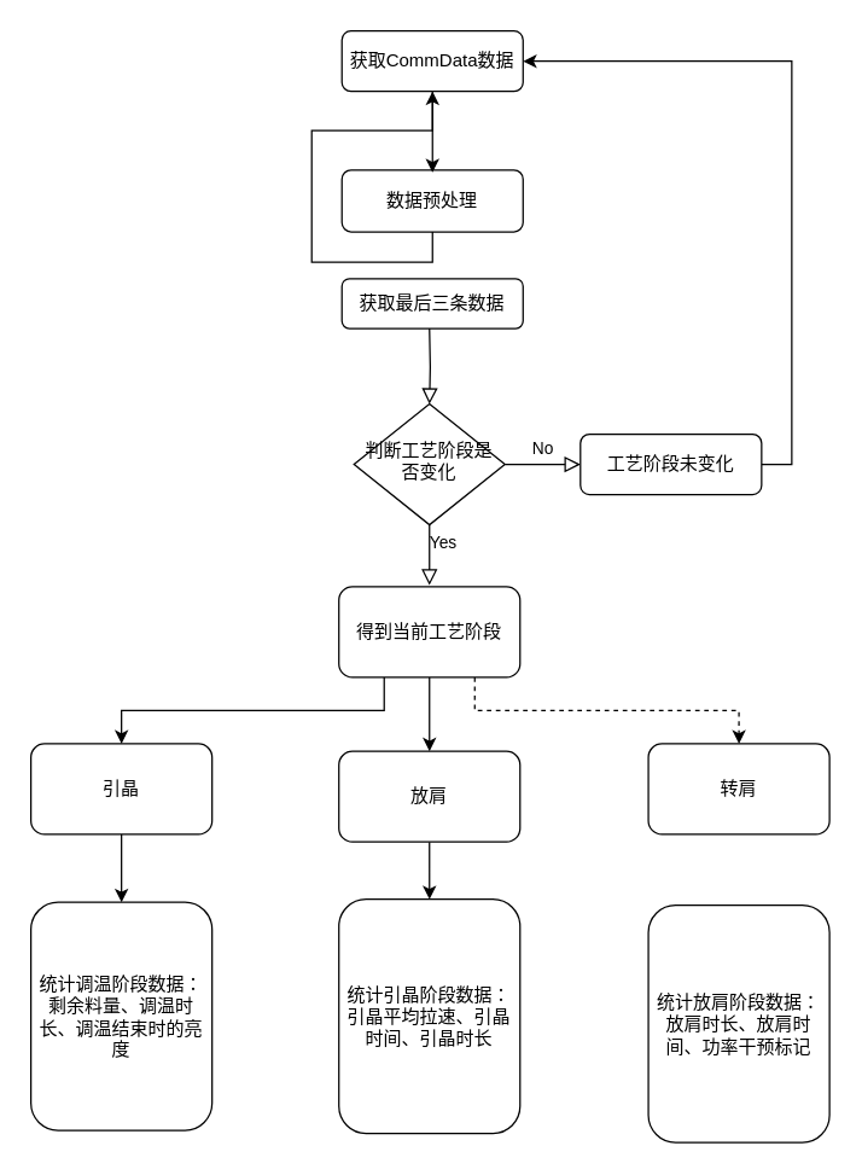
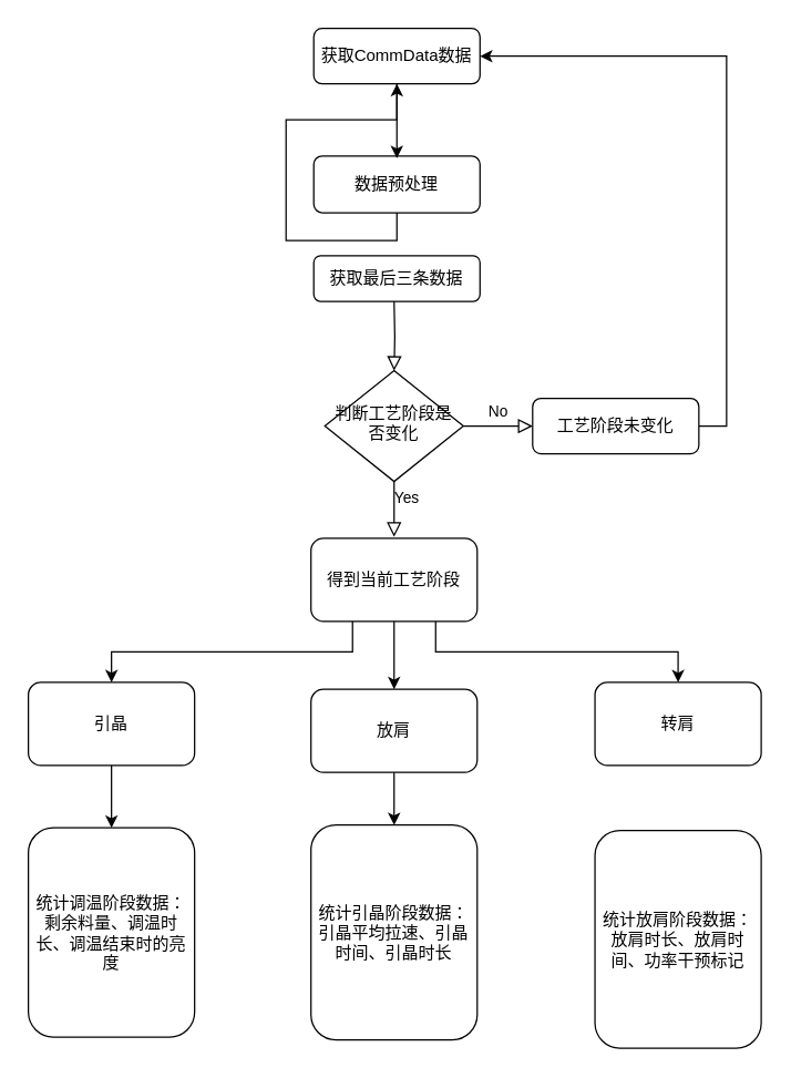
  <mxCell id="0" />
  <mxCell id="1" parent="0" />
  <mxCell id="2" value="" style="rounded=0;html=1;jettySize=auto;orthogonalLoop=1;fontSize=11;endArrow=block;endFill=0;endSize=8;strokeWidth=1;shadow=0;labelBackgroundColor=none;edgeStyle=orthogonalEdgeStyle;" parent="1" target="5" edge="1"><mxGeometry relative="1" as="geometry"><mxPoint x="284" y="217" as="sourcePoint" /></mxGeometry></mxCell>
  <mxCell id="3" value="Yes" style="rounded=0;html=1;jettySize=auto;orthogonalLoop=1;fontSize=11;endArrow=block;endFill=0;endSize=8;strokeWidth=1;shadow=0;labelBackgroundColor=none;edgeStyle=orthogonalEdgeStyle;" parent="1" source="5" edge="1"><mxGeometry x="-0.407" y="9" relative="1" as="geometry"><mxPoint as="offset" /><mxPoint x="284" y="387" as="targetPoint" /></mxGeometry></mxCell>
  <mxCell id="4" value="No" style="edgeStyle=orthogonalEdgeStyle;rounded=0;html=1;jettySize=auto;orthogonalLoop=1;fontSize=11;endArrow=block;endFill=0;endSize=8;strokeWidth=1;shadow=0;labelBackgroundColor=none;" parent="1" source="5" target="7" edge="1"><mxGeometry y="10" relative="1" as="geometry"><mxPoint as="offset" /></mxGeometry></mxCell>
  <mxCell id="5" value="判断工艺阶段是否变化" style="rhombus;whiteSpace=wrap;html=1;shadow=0;fontFamily=Helvetica;fontSize=12;align=center;strokeWidth=1;spacing=6;spacingTop=-4;" parent="1" vertex="1"><mxGeometry x="234" y="267" width="100" height="80" as="geometry" /></mxCell>
  <mxCell id="6" style="edgeStyle=orthogonalEdgeStyle;rounded=0;orthogonalLoop=1;jettySize=auto;html=1;exitX=1;exitY=0.5;exitDx=0;exitDy=0;entryX=1;entryY=0.5;entryDx=0;entryDy=0;" edge="1" parent="1" source="7" target="11"><mxGeometry relative="1" as="geometry" /></mxCell>
  <mxCell id="7" value="工艺阶段未变化" style="rounded=1;whiteSpace=wrap;html=1;fontSize=12;glass=0;strokeWidth=1;shadow=0;" parent="1" vertex="1"><mxGeometry x="384" y="287" width="120" height="40" as="geometry" /></mxCell>
  <mxCell id="8" style="edgeStyle=orthogonalEdgeStyle;rounded=0;orthogonalLoop=1;jettySize=auto;html=1;exitX=0.5;exitY=1;exitDx=0;exitDy=0;" edge="1" parent="1" source="9" target="11"><mxGeometry relative="1" as="geometry" /></mxCell>
  <mxCell id="9" value="数据预处理" style="rounded=1;whiteSpace=wrap;html=1;" vertex="1" parent="1"><mxGeometry x="226" y="112" width="120" height="41" as="geometry" /></mxCell>
  <mxCell id="10" style="edgeStyle=orthogonalEdgeStyle;rounded=0;orthogonalLoop=1;jettySize=auto;html=1;exitX=0.5;exitY=1;exitDx=0;exitDy=0;" edge="1" parent="1" source="11"><mxGeometry relative="1" as="geometry"><mxPoint x="286" y="113.667" as="targetPoint" /></mxGeometry></mxCell>
  <mxCell id="11" value="获取CommData数据" style="rounded=1;whiteSpace=wrap;html=1;fontSize=12;glass=0;strokeWidth=1;shadow=0;" vertex="1" parent="1"><mxGeometry x="226" y="20" width="120" height="40" as="geometry" /></mxCell>
  <mxCell id="12" value="获取最后三条数据" style="rounded=1;whiteSpace=wrap;html=1;" vertex="1" parent="1"><mxGeometry x="226" y="184" width="120" height="33" as="geometry" /></mxCell>
  <mxCell id="13" style="edgeStyle=orthogonalEdgeStyle;rounded=0;orthogonalLoop=1;jettySize=auto;html=1;exitX=0.25;exitY=1;exitDx=0;exitDy=0;" edge="1" parent="1" source="16" target="18"><mxGeometry relative="1" as="geometry" /></mxCell>
  <mxCell id="14" style="edgeStyle=orthogonalEdgeStyle;rounded=0;orthogonalLoop=1;jettySize=auto;html=1;exitX=0.5;exitY=1;exitDx=0;exitDy=0;entryX=0.5;entryY=0;entryDx=0;entryDy=0;" edge="1" parent="1" source="16" target="20"><mxGeometry relative="1" as="geometry" /></mxCell>
- <mxCell id="15" style="edgeStyle=orthogonalEdgeStyle;rounded=0;orthogonalLoop=1;jettySize=auto;html=1;exitX=0.75;exitY=1;exitDx=0;exitDy=0;entryX=0.5;entryY=0;entryDx=0;entryDy=0;dashed=1;" edge="1" parent="1" source="16" target="21"><mxGeometry relative="1" as="geometry" /></mxCell>
+ <mxCell id="15" style="edgeStyle=orthogonalEdgeStyle;rounded=0;orthogonalLoop=1;jettySize=auto;html=1;exitX=0.75;exitY=1;exitDx=0;exitDy=0;entryX=0.5;entryY=0;entryDx=0;entryDy=0;" edge="1" parent="1" source="16" target="21"><mxGeometry relative="1" as="geometry" /></mxCell>
  <mxCell id="16" value="得到当前工艺阶段" style="rounded=1;whiteSpace=wrap;html=1;" vertex="1" parent="1"><mxGeometry x="224" y="388" width="120" height="60" as="geometry" /></mxCell>
  <mxCell id="17" style="edgeStyle=orthogonalEdgeStyle;rounded=0;orthogonalLoop=1;jettySize=auto;html=1;exitX=0.5;exitY=1;exitDx=0;exitDy=0;" edge="1" parent="1" source="18"><mxGeometry relative="1" as="geometry"><mxPoint x="80" y="597" as="targetPoint" /></mxGeometry></mxCell>
  <mxCell id="18" value="引晶" style="rounded=1;whiteSpace=wrap;html=1;" vertex="1" parent="1"><mxGeometry x="20" y="492" width="120" height="60" as="geometry" /></mxCell>
  <mxCell id="19" style="edgeStyle=orthogonalEdgeStyle;rounded=0;orthogonalLoop=1;jettySize=auto;html=1;exitX=0.5;exitY=1;exitDx=0;exitDy=0;" edge="1" parent="1" source="20" target="23"><mxGeometry relative="1" as="geometry" /></mxCell>
  <mxCell id="20" value="放肩" style="rounded=1;whiteSpace=wrap;html=1;" vertex="1" parent="1"><mxGeometry x="224" y="497" width="120" height="60" as="geometry" /></mxCell>
  <mxCell id="21" value="转肩" style="rounded=1;whiteSpace=wrap;html=1;" vertex="1" parent="1"><mxGeometry x="429" y="492" width="120" height="60" as="geometry" /></mxCell>
  <mxCell id="22" value="统计调温阶段数据：剩余料量、调温时长、调温结束时的亮度" style="rounded=1;whiteSpace=wrap;html=1;" vertex="1" parent="1"><mxGeometry x="20" y="597" width="120" height="151" as="geometry" /></mxCell>
  <mxCell id="23" value="统计引晶阶段数据：&lt;div&gt;引晶平均拉速、引晶时间、引晶时长&lt;/div&gt;" style="rounded=1;whiteSpace=wrap;html=1;" vertex="1" parent="1"><mxGeometry x="224" y="595" width="120" height="155" as="geometry" /></mxCell>
  <mxCell id="24" value="统计放肩阶段数据：&lt;div&gt;放肩时长、放肩时间、功率干预标记&lt;/div&gt;" style="rounded=1;whiteSpace=wrap;html=1;" vertex="1" parent="1"><mxGeometry x="429" y="599" width="120" height="157" as="geometry" /></mxCell>
